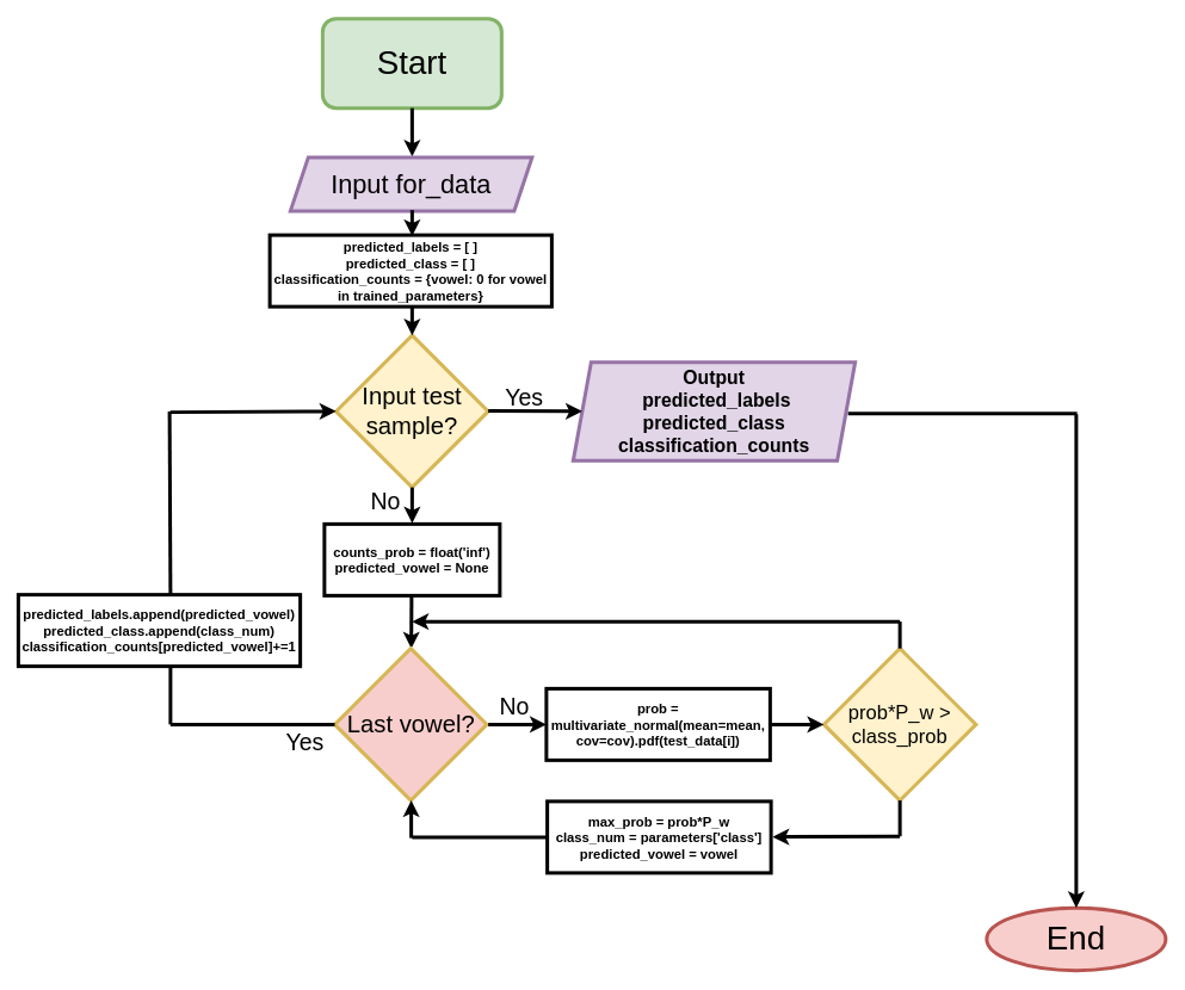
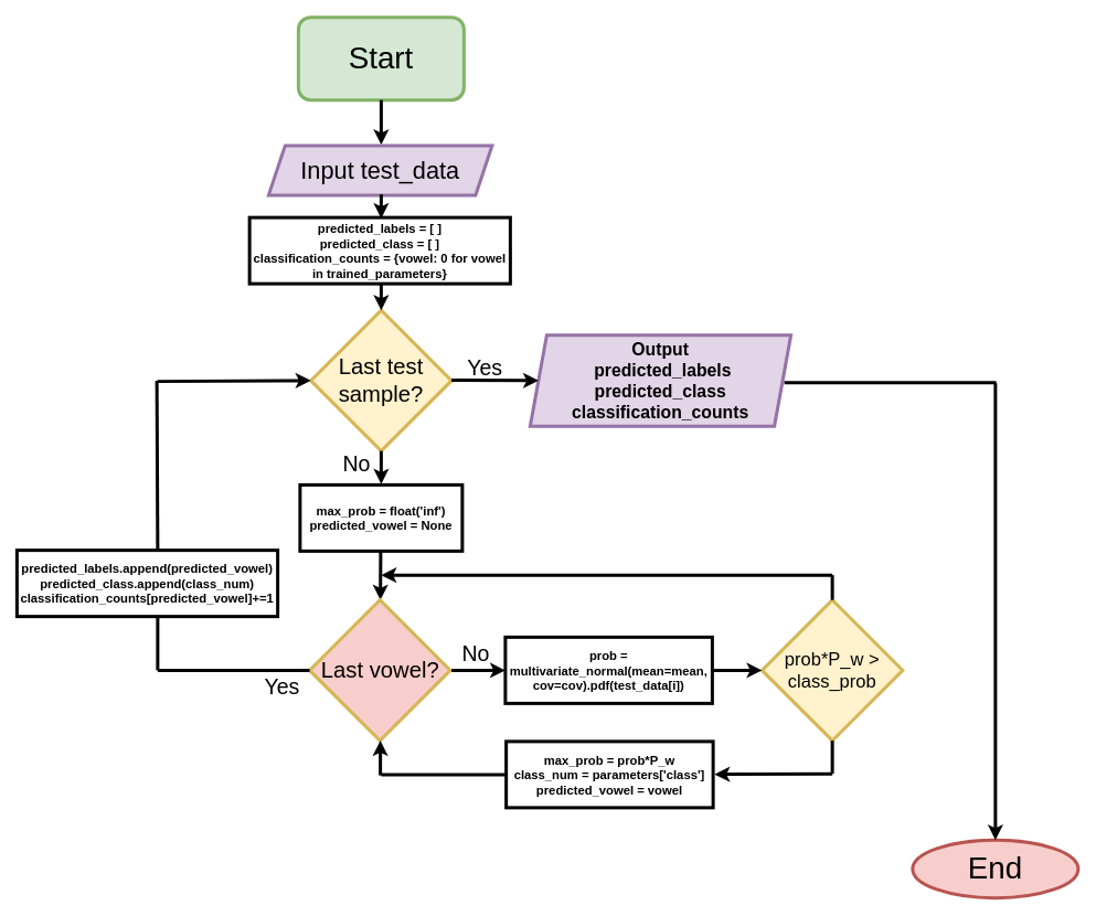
  <mxCell id="0" />
  <mxCell id="1" parent="0" />
  <mxCell id="2" value="&lt;font style=&quot;font-size: 37px;&quot;&gt;Start&lt;/font&gt;" style="whiteSpace=wrap;html=1;fillColor=#d5e8d4;strokeColor=#82b366;strokeWidth=4;rounded=1;" vertex="1" parent="1"><mxGeometry x="360" y="20" width="200" height="100" as="geometry" /></mxCell>
  <mxCell id="3" value="" style="endArrow=classic;html=1;rounded=0;strokeWidth=4;exitX=0.5;exitY=1;exitDx=0;exitDy=0;" edge="1" parent="1" source="2"><mxGeometry width="50" height="50" relative="1" as="geometry"><mxPoint x="450" y="134" as="sourcePoint" /><mxPoint x="460" y="174" as="targetPoint" /></mxGeometry></mxCell>
- <mxCell id="4" value="&lt;font style=&quot;font-size: 27px;&quot;&gt;Input test sample?&lt;/font&gt;" style="rhombus;whiteSpace=wrap;html=1;fillColor=#fff2cc;strokeColor=#d6b656;strokeWidth=4;" vertex="1" parent="1"><mxGeometry x="375" y="374" width="170" height="170" as="geometry" /></mxCell>
+ <mxCell id="4" value="&lt;font style=&quot;font-size: 27px;&quot;&gt;Last test sample?&lt;/font&gt;" style="rhombus;whiteSpace=wrap;html=1;fillColor=#fff2cc;strokeColor=#d6b656;strokeWidth=4;" vertex="1" parent="1"><mxGeometry x="375" y="374" width="170" height="170" as="geometry" /></mxCell>
  <mxCell id="5" value="&lt;font style=&quot;font-size: 37px;&quot;&gt;End&lt;/font&gt;" style="ellipse;whiteSpace=wrap;html=1;fillColor=#f8cecc;strokeColor=#b85450;strokeWidth=4;" vertex="1" parent="1"><mxGeometry x="1102" y="1014" width="200" height="70" as="geometry" /></mxCell>
  <mxCell id="6" value="" style="endArrow=classic;html=1;rounded=0;exitX=0.5;exitY=1;exitDx=0;exitDy=0;strokeWidth=4;" edge="1" parent="1"><mxGeometry width="50" height="50" relative="1" as="geometry"><mxPoint x="459.38" y="666" as="sourcePoint" /><mxPoint x="459" y="724" as="targetPoint" /></mxGeometry></mxCell>
  <mxCell id="7" value="&lt;font style=&quot;font-size: 26px;&quot;&gt;No&lt;/font&gt;" style="text;html=1;align=center;verticalAlign=middle;resizable=0;points=[];autosize=1;strokeColor=none;fillColor=none;strokeWidth=4;" vertex="1" parent="1"><mxGeometry x="400" y="540" width="60" height="40" as="geometry" /></mxCell>
  <mxCell id="8" value="&lt;font style=&quot;font-size: 27px;&quot;&gt;Last vowel?&lt;/font&gt;" style="rhombus;whiteSpace=wrap;html=1;fillColor=#f8cecc;strokeColor=#d6b656;strokeWidth=4;" vertex="1" parent="1"><mxGeometry x="373.5" y="724" width="170" height="170" as="geometry" /></mxCell>
  <mxCell id="9" value="" style="endArrow=classic;html=1;rounded=0;exitX=1;exitY=0.5;exitDx=0;exitDy=0;strokeWidth=4;" edge="1" parent="1"><mxGeometry width="50" height="50" relative="1" as="geometry"><mxPoint x="545" y="809" as="sourcePoint" /><mxPoint x="610" y="809" as="targetPoint" /></mxGeometry></mxCell>
  <mxCell id="10" value="&lt;font style=&quot;font-size: 26px;&quot;&gt;No&lt;/font&gt;" style="text;html=1;align=center;verticalAlign=middle;resizable=0;points=[];autosize=1;strokeColor=none;fillColor=none;strokeWidth=4;" vertex="1" parent="1"><mxGeometry x="543.5" y="769" width="60" height="40" as="geometry" /></mxCell>
  <mxCell id="11" value="" style="endArrow=classic;html=1;rounded=0;entryX=0;entryY=0.5;entryDx=0;entryDy=0;strokeWidth=4;" edge="1" parent="1" target="4"><mxGeometry width="50" height="50" relative="1" as="geometry"><mxPoint x="190" y="460" as="sourcePoint" /><mxPoint x="260" y="584" as="targetPoint" /></mxGeometry></mxCell>
  <mxCell id="12" value="" style="endArrow=none;html=1;rounded=0;strokeWidth=4;" edge="1" parent="1"><mxGeometry width="50" height="50" relative="1" as="geometry"><mxPoint x="190" y="809" as="sourcePoint" /><mxPoint x="190" y="738" as="targetPoint" /></mxGeometry></mxCell>
  <mxCell id="13" value="" style="endArrow=none;html=1;rounded=0;entryX=0;entryY=0.5;entryDx=0;entryDy=0;strokeWidth=4;" edge="1" parent="1" target="8"><mxGeometry width="50" height="50" relative="1" as="geometry"><mxPoint x="190" y="809" as="sourcePoint" /><mxPoint x="380" y="868" as="targetPoint" /></mxGeometry></mxCell>
  <mxCell id="14" value="&lt;font style=&quot;font-size: 26px;&quot;&gt;Yes&lt;/font&gt;" style="text;html=1;align=center;verticalAlign=middle;resizable=0;points=[];autosize=1;strokeColor=none;fillColor=none;strokeWidth=4;" vertex="1" parent="1"><mxGeometry x="305" y="809" width="70" height="40" as="geometry" /></mxCell>
  <mxCell id="15" value="&lt;b&gt;&lt;font style=&quot;font-size: 15px;&quot;&gt;prob = multivariate_normal(mean=mean, cov=cov).pdf(test_data[i])&lt;/font&gt;&lt;/b&gt;" style="rounded=0;whiteSpace=wrap;html=1;strokeWidth=4;" vertex="1" parent="1"><mxGeometry x="610" y="769" width="250" height="80" as="geometry" /></mxCell>
  <mxCell id="16" value="&lt;font style=&quot;font-size: 22px;&quot;&gt;prob*P_w &amp;gt; class_prob&lt;/font&gt;" style="rhombus;whiteSpace=wrap;html=1;fillColor=#fff2cc;strokeColor=#d6b656;strokeWidth=4;" vertex="1" parent="1"><mxGeometry x="920" y="724" width="170" height="170" as="geometry" /></mxCell>
  <mxCell id="17" value="" style="endArrow=classic;html=1;rounded=0;exitX=1;exitY=0.5;exitDx=0;exitDy=0;strokeWidth=4;" edge="1" parent="1"><mxGeometry width="50" height="50" relative="1" as="geometry"><mxPoint x="860" y="809" as="sourcePoint" /><mxPoint x="920" y="809" as="targetPoint" /></mxGeometry></mxCell>
  <mxCell id="18" value="" style="endArrow=classic;html=1;rounded=0;strokeWidth=4;" edge="1" parent="1"><mxGeometry width="50" height="50" relative="1" as="geometry"><mxPoint x="1005" y="694" as="sourcePoint" /><mxPoint x="460" y="694" as="targetPoint" /></mxGeometry></mxCell>
  <mxCell id="19" value="" style="endArrow=none;html=1;rounded=0;entryX=0.5;entryY=0;entryDx=0;entryDy=0;strokeWidth=4;" edge="1" parent="1" target="16"><mxGeometry width="50" height="50" relative="1" as="geometry"><mxPoint x="1005" y="694" as="sourcePoint" /><mxPoint x="1080" y="784" as="targetPoint" /></mxGeometry></mxCell>
  <mxCell id="20" value="&lt;b&gt;&lt;font style=&quot;font-size: 15px;&quot;&gt;max_prob = prob*P_w&lt;/font&gt;&lt;/b&gt;&lt;div&gt;&lt;b&gt;&lt;font style=&quot;font-size: 15px;&quot;&gt;class_num = parameters['class']&lt;/font&gt;&lt;/b&gt;&lt;/div&gt;&lt;div&gt;&lt;b&gt;&lt;font style=&quot;font-size: 15px;&quot;&gt;predicted_vowel = vowel&lt;/font&gt;&lt;/b&gt;&lt;/div&gt;" style="rounded=0;whiteSpace=wrap;html=1;strokeWidth=4;" vertex="1" parent="1"><mxGeometry x="611" y="895" width="250" height="80" as="geometry" /></mxCell>
  <mxCell id="21" value="" style="endArrow=classic;html=1;rounded=0;entryX=1.007;entryY=0.496;entryDx=0;entryDy=0;strokeWidth=4;entryPerimeter=0;" edge="1" parent="1" target="20"><mxGeometry width="50" height="50" relative="1" as="geometry"><mxPoint x="1005" y="934" as="sourcePoint" /><mxPoint x="917" y="1054.82" as="targetPoint" /></mxGeometry></mxCell>
  <mxCell id="22" value="" style="endArrow=none;html=1;rounded=0;entryX=0.5;entryY=1;entryDx=0;entryDy=0;strokeWidth=4;" edge="1" parent="1" target="16"><mxGeometry width="50" height="50" relative="1" as="geometry"><mxPoint x="1005" y="934" as="sourcePoint" /><mxPoint x="1140" y="1004" as="targetPoint" /></mxGeometry></mxCell>
  <mxCell id="23" value="" style="endArrow=classic;html=1;rounded=0;strokeWidth=4;" edge="1" parent="1"><mxGeometry width="50" height="50" relative="1" as="geometry"><mxPoint x="459" y="936" as="sourcePoint" /><mxPoint x="459" y="894" as="targetPoint" /></mxGeometry></mxCell>
  <mxCell id="24" value="" style="endArrow=none;html=1;rounded=0;entryX=0;entryY=0.5;entryDx=0;entryDy=0;strokeWidth=4;" edge="1" parent="1" target="20"><mxGeometry width="50" height="50" relative="1" as="geometry"><mxPoint x="460" y="935" as="sourcePoint" /><mxPoint x="540" y="874" as="targetPoint" /></mxGeometry></mxCell>
  <mxCell id="25" value="" style="endArrow=classic;html=1;rounded=0;strokeWidth=4;entryX=0.5;entryY=0;entryDx=0;entryDy=0;" edge="1" parent="1" target="5"><mxGeometry width="50" height="50" relative="1" as="geometry"><mxPoint x="1202" y="462" as="sourcePoint" /><mxPoint x="1202" y="674" as="targetPoint" /></mxGeometry></mxCell>
  <mxCell id="26" value="&lt;font style=&quot;font-size: 26px;&quot;&gt;Yes&lt;/font&gt;" style="text;html=1;align=center;verticalAlign=middle;resizable=0;points=[];autosize=1;strokeColor=none;fillColor=none;strokeWidth=4;" vertex="1" parent="1"><mxGeometry x="550" y="424" width="70" height="40" as="geometry" /></mxCell>
  <mxCell id="27" value="&lt;span style=&quot;font-size: 15px;&quot;&gt;&lt;b&gt;predicted_labels.append(predicted_vowel)&lt;/b&gt;&lt;/span&gt;&lt;div&gt;&lt;span style=&quot;font-size: 15px;&quot;&gt;&lt;b&gt;predicted_class.append(class_num)&lt;/b&gt;&lt;/span&gt;&lt;/div&gt;&lt;div&gt;&lt;span style=&quot;font-size: 15px;&quot;&gt;&lt;b&gt;classification_counts[predicted_vowel]+=1&lt;/b&gt;&lt;/span&gt;&lt;/div&gt;" style="rounded=0;whiteSpace=wrap;html=1;strokeWidth=4;" vertex="1" parent="1"><mxGeometry x="20" y="664" width="315" height="80" as="geometry" /></mxCell>
  <mxCell id="28" value="" style="endArrow=none;html=1;rounded=0;strokeWidth=4;" edge="1" parent="1"><mxGeometry width="50" height="50" relative="1" as="geometry"><mxPoint x="190" y="664" as="sourcePoint" /><mxPoint x="189" y="459" as="targetPoint" /></mxGeometry></mxCell>
  <mxCell id="29" value="&lt;span style=&quot;font-size: 15px;&quot;&gt;&lt;b&gt;predicted_labels = [ ]&lt;/b&gt;&lt;/span&gt;&lt;div&gt;&lt;span style=&quot;font-size: 15px;&quot;&gt;&lt;b&gt;predicted_class = [ ]&lt;/b&gt;&lt;/span&gt;&lt;/div&gt;&lt;div&gt;&lt;span style=&quot;font-size: 15px;&quot;&gt;&lt;b&gt;classification_counts = {vowel: 0 for vowel in trained_parameters}&lt;/b&gt;&lt;/span&gt;&lt;/div&gt;" style="rounded=0;whiteSpace=wrap;html=1;strokeWidth=4;" vertex="1" parent="1"><mxGeometry x="301" y="262" width="315" height="80" as="geometry" /></mxCell>
  <mxCell id="30" value="" style="endArrow=classic;html=1;rounded=0;exitX=0.5;exitY=1;exitDx=0;exitDy=0;strokeWidth=4;entryX=0.5;entryY=0;entryDx=0;entryDy=0;" edge="1" parent="1" target="4"><mxGeometry width="50" height="50" relative="1" as="geometry"><mxPoint x="460" y="342" as="sourcePoint" /><mxPoint x="460" y="400" as="targetPoint" /></mxGeometry></mxCell>
- <mxCell id="31" value="&lt;span style=&quot;font-size: 15px;&quot;&gt;&lt;b&gt;counts_prob = float('inf')&lt;/b&gt;&lt;/span&gt;&lt;div&gt;&lt;span style=&quot;font-size: 15px;&quot;&gt;&lt;b&gt;predicted_vowel = None&lt;/b&gt;&lt;/span&gt;&lt;/div&gt;" style="rounded=0;whiteSpace=wrap;html=1;strokeWidth=4;" vertex="1" parent="1"><mxGeometry x="362" y="585" width="196" height="80" as="geometry" /></mxCell>
+ <mxCell id="31" value="&lt;span style=&quot;font-size: 15px;&quot;&gt;&lt;b&gt;max_prob = float('inf')&lt;/b&gt;&lt;/span&gt;&lt;div&gt;&lt;span style=&quot;font-size: 15px;&quot;&gt;&lt;b&gt;predicted_vowel = None&lt;/b&gt;&lt;/span&gt;&lt;/div&gt;" style="rounded=0;whiteSpace=wrap;html=1;strokeWidth=4;" vertex="1" parent="1"><mxGeometry x="362" y="585" width="196" height="80" as="geometry" /></mxCell>
  <mxCell id="32" value="" style="endArrow=classic;html=1;rounded=0;exitX=0.5;exitY=1;exitDx=0;exitDy=0;strokeWidth=4;" edge="1" parent="1"><mxGeometry width="50" height="50" relative="1" as="geometry"><mxPoint x="460" y="544" as="sourcePoint" /><mxPoint x="460" y="584" as="targetPoint" /></mxGeometry></mxCell>
- <mxCell id="33" value="&lt;font style=&quot;font-size: 29px;&quot;&gt;Input for_data&lt;/font&gt;" style="shape=parallelogram;perimeter=parallelogramPerimeter;whiteSpace=wrap;html=1;fixedSize=1;strokeWidth=4;fillColor=#e1d5e7;strokeColor=#9673a6;" vertex="1" parent="1"><mxGeometry x="324" y="175" width="270" height="60" as="geometry" /></mxCell>
+ <mxCell id="33" value="&lt;font style=&quot;font-size: 29px;&quot;&gt;Input test_data&lt;/font&gt;" style="shape=parallelogram;perimeter=parallelogramPerimeter;whiteSpace=wrap;html=1;fixedSize=1;strokeWidth=4;fillColor=#e1d5e7;strokeColor=#9673a6;" vertex="1" parent="1"><mxGeometry x="324" y="175" width="270" height="60" as="geometry" /></mxCell>
  <mxCell id="34" value="" style="endArrow=classic;html=1;rounded=0;strokeWidth=4;exitX=0.5;exitY=1;exitDx=0;exitDy=0;" edge="1" parent="1"><mxGeometry width="50" height="50" relative="1" as="geometry"><mxPoint x="460" y="234" as="sourcePoint" /><mxPoint x="460" y="263" as="targetPoint" /></mxGeometry></mxCell>
  <mxCell id="35" value="&lt;font style=&quot;font-size: 21px;&quot;&gt;&lt;b&gt;Output&lt;/b&gt;&lt;/font&gt;&lt;div style=&quot;font-size: 21px;&quot;&gt;&lt;font style=&quot;font-size: 21px;&quot;&gt;&lt;b&gt;&amp;nbsp;predicted_labels&lt;/b&gt;&lt;/font&gt;&lt;/div&gt;&lt;div style=&quot;font-size: 21px;&quot;&gt;&lt;font style=&quot;font-size: 21px;&quot;&gt;&lt;b&gt;predicted_class&lt;/b&gt;&lt;/font&gt;&lt;/div&gt;&lt;div style=&quot;font-size: 21px;&quot;&gt;&lt;font style=&quot;font-size: 21px;&quot;&gt;&lt;b&gt;classification_counts&lt;/b&gt;&lt;/font&gt;&lt;/div&gt;" style="shape=parallelogram;perimeter=parallelogramPerimeter;whiteSpace=wrap;html=1;fixedSize=1;strokeWidth=4;fillColor=#e1d5e7;strokeColor=#9673a6;" vertex="1" parent="1"><mxGeometry x="640" y="404" width="315" height="110" as="geometry" /></mxCell>
  <mxCell id="36" value="" style="endArrow=none;html=1;rounded=0;strokeWidth=4;" edge="1" parent="1"><mxGeometry width="50" height="50" relative="1" as="geometry"><mxPoint x="947" y="461.63" as="sourcePoint" /><mxPoint x="1203" y="461.63" as="targetPoint" /></mxGeometry></mxCell>
  <mxCell id="37" value="" style="endArrow=classic;html=1;rounded=0;strokeWidth=4;" edge="1" parent="1"><mxGeometry width="50" height="50" relative="1" as="geometry"><mxPoint x="545" y="458.57" as="sourcePoint" /><mxPoint x="650" y="459" as="targetPoint" /></mxGeometry></mxCell>
